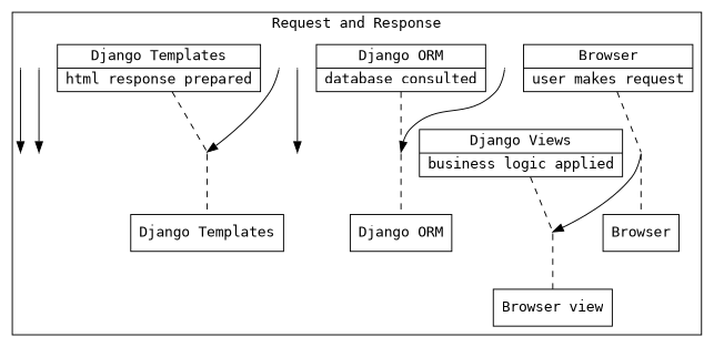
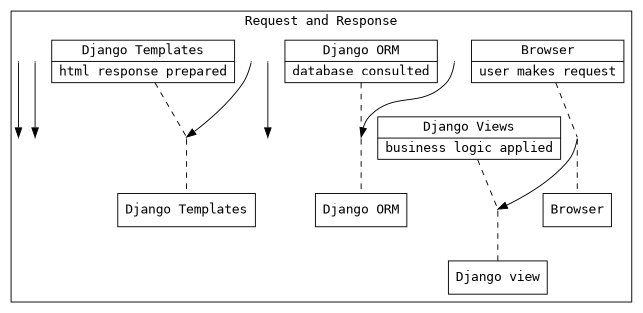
  digraph {
    fontname="DejaVu Sans Mono"
    node [shape=point fontname="DejaVu Sans Mono"]
    edge [dir=none style=dashed fontname="DejaVu Sans Mono"]
    n1 [label="{Browser|user makes request}" shape=record]
    browserPoint0 [width=0]
    n3 [label=Browser shape=record]
    viewPoint0 [width=0]
    browserPoint5 [width=0]
    n6 [label="{Django Views|business logic applied}" shape=record]
-   n7 [label="Browser view" shape=record]
+   n7 [label="Django view" shape=record]
    viewPoint1 [width=0]
    databasePoint1 [width=0]
    viewPoint2 [width=0]
    viewPoint3 [width=0]
    templatePoint3 [width=0]
    viewPoint4 [width=0]
    viewPoint5 [width=0]
    n15 [label="{Django ORM|database consulted}" shape=record]
    n16 [label="Django ORM" shape=record]
    databasePoint2 [width=0]
    n18 [label="{Django Templates|html response prepared}" shape=record]
    n19 [label="Django Templates" shape=record]
    templatePoint4 [width=0]
    subgraph cluster_1 {
      label="Request and Response"
      n1
      browserPoint0
      n3
      viewPoint0
      browserPoint5
      n6
      n7
      viewPoint1
      databasePoint1
      viewPoint2
      viewPoint3
      templatePoint3
      viewPoint4
      viewPoint5
      n15
      n16
      databasePoint2
      n18
      n19
      templatePoint4
    }
    n1 -> browserPoint0
    browserPoint0 -> n3
    browserPoint0 -> viewPoint0 [style=solid dir=""]
    viewPoint0 -> n7
    n6 -> viewPoint0
    viewPoint1 -> databasePoint1 [style=solid dir=""]
    databasePoint1 -> n16
    viewPoint3 -> templatePoint3 [style=solid dir=""]
    templatePoint3 -> n19
    viewPoint5 -> browserPoint5 [style=solid dir=""]
    n15 -> databasePoint1
    databasePoint2 -> viewPoint2 [style=solid dir=""]
    n18 -> templatePoint3
    templatePoint4 -> viewPoint4 [style=solid dir=""]
  }
